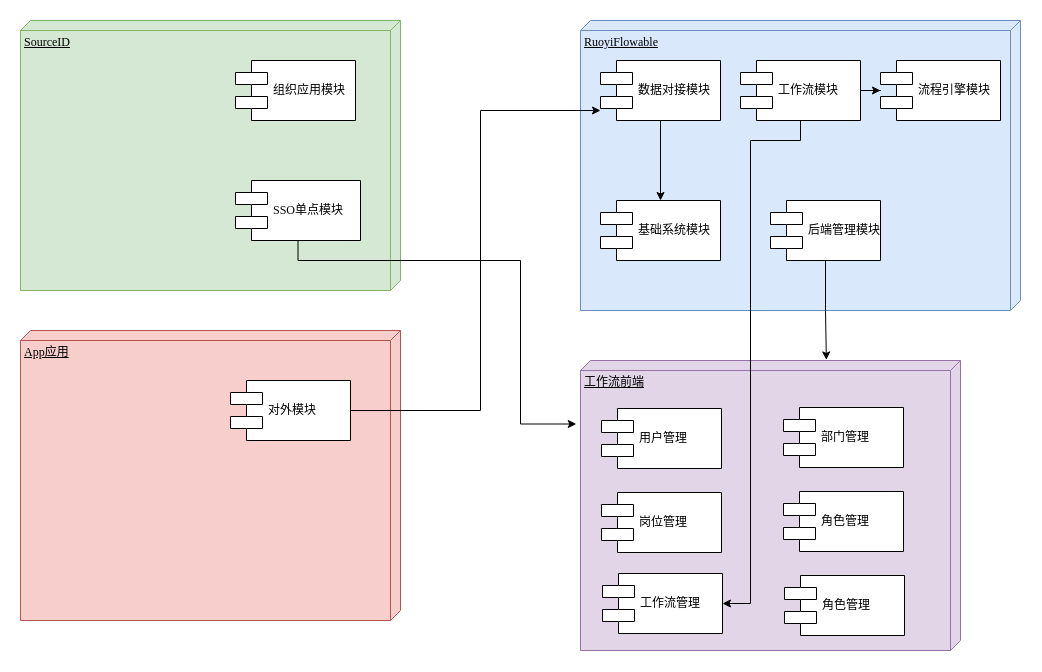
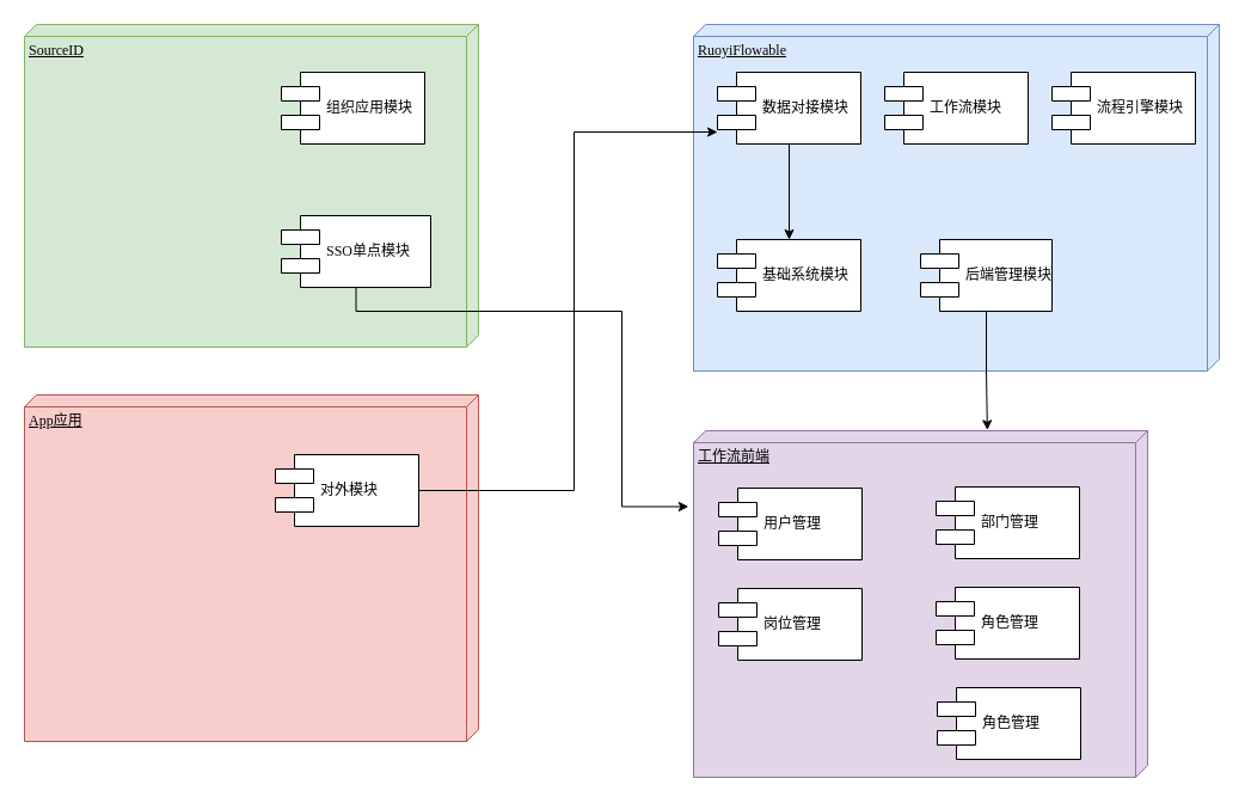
  <mxCell id="0" />
  <mxCell id="1" parent="0" />
  <mxCell id="2" value="SourceID" style="verticalAlign=top;align=left;spacingTop=8;spacingLeft=2;spacingRight=12;shape=cube;size=10;direction=south;fontStyle=4;html=1;rounded=0;shadow=0;comic=0;labelBackgroundColor=none;strokeWidth=1;fontFamily=Verdana;fontSize=12;fillColor=#d5e8d4;strokeColor=#82b366;" parent="1" vertex="1"><mxGeometry x="20" y="20" width="380" height="270" as="geometry" /></mxCell>
  <mxCell id="3" value="RuoyiFlowable" style="verticalAlign=top;align=left;spacingTop=8;spacingLeft=2;spacingRight=12;shape=cube;size=10;direction=south;fontStyle=4;html=1;rounded=0;shadow=0;comic=0;labelBackgroundColor=none;strokeWidth=1;fontFamily=Verdana;fontSize=12;fillColor=#dae8fc;strokeColor=#6c8ebf;" parent="1" vertex="1"><mxGeometry x="580" y="20" width="440" height="290" as="geometry" /></mxCell>
  <mxCell id="4" value="App应用" style="verticalAlign=top;align=left;spacingTop=8;spacingLeft=2;spacingRight=12;shape=cube;size=10;direction=south;fontStyle=4;html=1;rounded=0;shadow=0;comic=0;labelBackgroundColor=none;strokeWidth=1;fontFamily=Verdana;fontSize=12;fillColor=#f8cecc;strokeColor=#b85450;" parent="1" vertex="1"><mxGeometry x="20" y="330" width="380" height="290" as="geometry" /></mxCell>
  <mxCell id="5" value="组织应用模块" style="shape=component;align=left;spacingLeft=36;rounded=0;shadow=0;comic=0;labelBackgroundColor=none;strokeWidth=1;fontFamily=Verdana;fontSize=12;html=1;" parent="1" vertex="1"><mxGeometry x="235" y="60" width="120" height="60" as="geometry" /></mxCell>
- <mxCell id="6" style="edgeStyle=orthogonalEdgeStyle;rounded=0;orthogonalLoop=1;jettySize=auto;html=1;" edge="1" parent="1" source="7" target="22"><mxGeometry relative="1" as="geometry" /></mxCell>
  <mxCell id="7" value="工作流模块" style="shape=component;align=left;spacingLeft=36;rounded=0;shadow=0;comic=0;labelBackgroundColor=none;strokeWidth=1;fontFamily=Verdana;fontSize=12;html=1;" parent="1" vertex="1"><mxGeometry x="740" y="60" width="120" height="60" as="geometry" /></mxCell>
  <mxCell id="8" style="edgeStyle=orthogonalEdgeStyle;rounded=0;orthogonalLoop=1;jettySize=auto;html=1;" edge="1" parent="1" source="9" target="11"><mxGeometry relative="1" as="geometry"><Array as="points"><mxPoint x="480" y="410" /><mxPoint x="480" y="110" /></Array></mxGeometry></mxCell>
  <mxCell id="9" value="对外模块" style="shape=component;align=left;spacingLeft=36;rounded=0;shadow=0;comic=0;labelBackgroundColor=none;strokeWidth=1;fontFamily=Verdana;fontSize=12;html=1;" parent="1" vertex="1"><mxGeometry x="230" y="380" width="120" height="60" as="geometry" /></mxCell>
  <mxCell id="10" style="edgeStyle=orthogonalEdgeStyle;rounded=0;orthogonalLoop=1;jettySize=auto;html=1;" edge="1" parent="1" source="11" target="13"><mxGeometry relative="1" as="geometry" /></mxCell>
  <mxCell id="11" value="数据对接模块" style="shape=component;align=left;spacingLeft=36;rounded=0;shadow=0;comic=0;labelBackgroundColor=none;strokeWidth=1;fontFamily=Verdana;fontSize=12;html=1;" vertex="1" parent="1"><mxGeometry x="600" y="60" width="120" height="60" as="geometry" /></mxCell>
  <mxCell id="12" value="" style="edgeStyle=elbowEdgeStyle;rounded=0;html=1;labelBackgroundColor=none;startArrow=none;startFill=0;startSize=8;endArrow=none;endFill=0;endSize=16;fontFamily=Verdana;fontSize=12;" edge="1" parent="1"><mxGeometry relative="1" as="geometry"><mxPoint x="500" y="95" as="sourcePoint" /><mxPoint x="500" y="95" as="targetPoint" /></mxGeometry></mxCell>
  <mxCell id="13" value="基础系统模块" style="shape=component;align=left;spacingLeft=36;rounded=0;shadow=0;comic=0;labelBackgroundColor=none;strokeWidth=1;fontFamily=Verdana;fontSize=12;html=1;" vertex="1" parent="1"><mxGeometry x="600" y="200" width="120" height="60" as="geometry" /></mxCell>
  <mxCell id="14" value="后端管理模块" style="shape=component;align=left;spacingLeft=36;rounded=0;shadow=0;comic=0;labelBackgroundColor=none;strokeWidth=1;fontFamily=Verdana;fontSize=12;html=1;" vertex="1" parent="1"><mxGeometry x="770" y="200" width="110" height="60" as="geometry" /></mxCell>
  <mxCell id="15" value="工作流前端" style="verticalAlign=top;align=left;spacingTop=8;spacingLeft=2;spacingRight=12;shape=cube;size=10;direction=south;fontStyle=4;html=1;rounded=0;shadow=0;comic=0;labelBackgroundColor=none;strokeWidth=1;fontFamily=Verdana;fontSize=12;fillColor=#e1d5e7;strokeColor=#9673a6;" vertex="1" parent="1"><mxGeometry x="580" y="360" width="380" height="290" as="geometry" /></mxCell>
  <mxCell id="16" value="用户管理" style="shape=component;align=left;spacingLeft=36;rounded=0;shadow=0;comic=0;labelBackgroundColor=none;strokeWidth=1;fontFamily=Verdana;fontSize=12;html=1;" vertex="1" parent="1"><mxGeometry x="601" y="408" width="120" height="60" as="geometry" /></mxCell>
  <mxCell id="17" value="部门管理" style="shape=component;align=left;spacingLeft=36;rounded=0;shadow=0;comic=0;labelBackgroundColor=none;strokeWidth=1;fontFamily=Verdana;fontSize=12;html=1;" vertex="1" parent="1"><mxGeometry x="783" y="407" width="120" height="60" as="geometry" /></mxCell>
  <mxCell id="18" value="岗位管理" style="shape=component;align=left;spacingLeft=36;rounded=0;shadow=0;comic=0;labelBackgroundColor=none;strokeWidth=1;fontFamily=Verdana;fontSize=12;html=1;" vertex="1" parent="1"><mxGeometry x="601" y="492" width="120" height="60" as="geometry" /></mxCell>
  <mxCell id="19" value="角色管理" style="shape=component;align=left;spacingLeft=36;rounded=0;shadow=0;comic=0;labelBackgroundColor=none;strokeWidth=1;fontFamily=Verdana;fontSize=12;html=1;" vertex="1" parent="1"><mxGeometry x="783" y="491" width="120" height="60" as="geometry" /></mxCell>
- <mxCell id="20" value="工作流管理" style="shape=component;align=left;spacingLeft=36;rounded=0;shadow=0;comic=0;labelBackgroundColor=none;strokeWidth=1;fontFamily=Verdana;fontSize=12;html=1;" vertex="1" parent="1"><mxGeometry x="602" y="573" width="120" height="60" as="geometry" /></mxCell>
  <mxCell id="21" value="角色管理" style="shape=component;align=left;spacingLeft=36;rounded=0;shadow=0;comic=0;labelBackgroundColor=none;strokeWidth=1;fontFamily=Verdana;fontSize=12;html=1;" vertex="1" parent="1"><mxGeometry x="784" y="575" width="120" height="60" as="geometry" /></mxCell>
  <mxCell id="22" value="流程引擎模块" style="shape=component;align=left;spacingLeft=36;rounded=0;shadow=0;comic=0;labelBackgroundColor=none;strokeWidth=1;fontFamily=Verdana;fontSize=12;html=1;" vertex="1" parent="1"><mxGeometry x="880" y="60" width="120" height="60" as="geometry" /></mxCell>
  <mxCell id="23" style="edgeStyle=orthogonalEdgeStyle;rounded=0;orthogonalLoop=1;jettySize=auto;html=1;entryX=0.219;entryY=1.011;entryDx=0;entryDy=0;entryPerimeter=0;" edge="1" parent="1" source="24" target="15"><mxGeometry relative="1" as="geometry"><mxPoint x="581" y="210" as="targetPoint" /><Array as="points"><mxPoint x="298" y="260" /><mxPoint x="520" y="260" /><mxPoint x="520" y="424" /></Array></mxGeometry></mxCell>
  <mxCell id="24" value="SSO单点模块" style="shape=component;align=left;spacingLeft=36;rounded=0;shadow=0;comic=0;labelBackgroundColor=none;strokeWidth=1;fontFamily=Verdana;fontSize=12;html=1;" vertex="1" parent="1"><mxGeometry x="235" y="180" width="125" height="60" as="geometry" /></mxCell>
- <mxCell id="25" style="edgeStyle=orthogonalEdgeStyle;rounded=0;orthogonalLoop=1;jettySize=auto;html=1;" edge="1" parent="1" source="7" target="20"><mxGeometry relative="1" as="geometry"><Array as="points"><mxPoint x="800" y="140" /><mxPoint x="750" y="140" /><mxPoint x="750" y="603" /></Array></mxGeometry></mxCell>
  <mxCell id="26" style="edgeStyle=orthogonalEdgeStyle;rounded=0;orthogonalLoop=1;jettySize=auto;html=1;entryX=-0.002;entryY=0.353;entryDx=0;entryDy=0;entryPerimeter=0;" edge="1" parent="1" source="14" target="15"><mxGeometry relative="1" as="geometry"><Array as="points" /></mxGeometry></mxCell>
